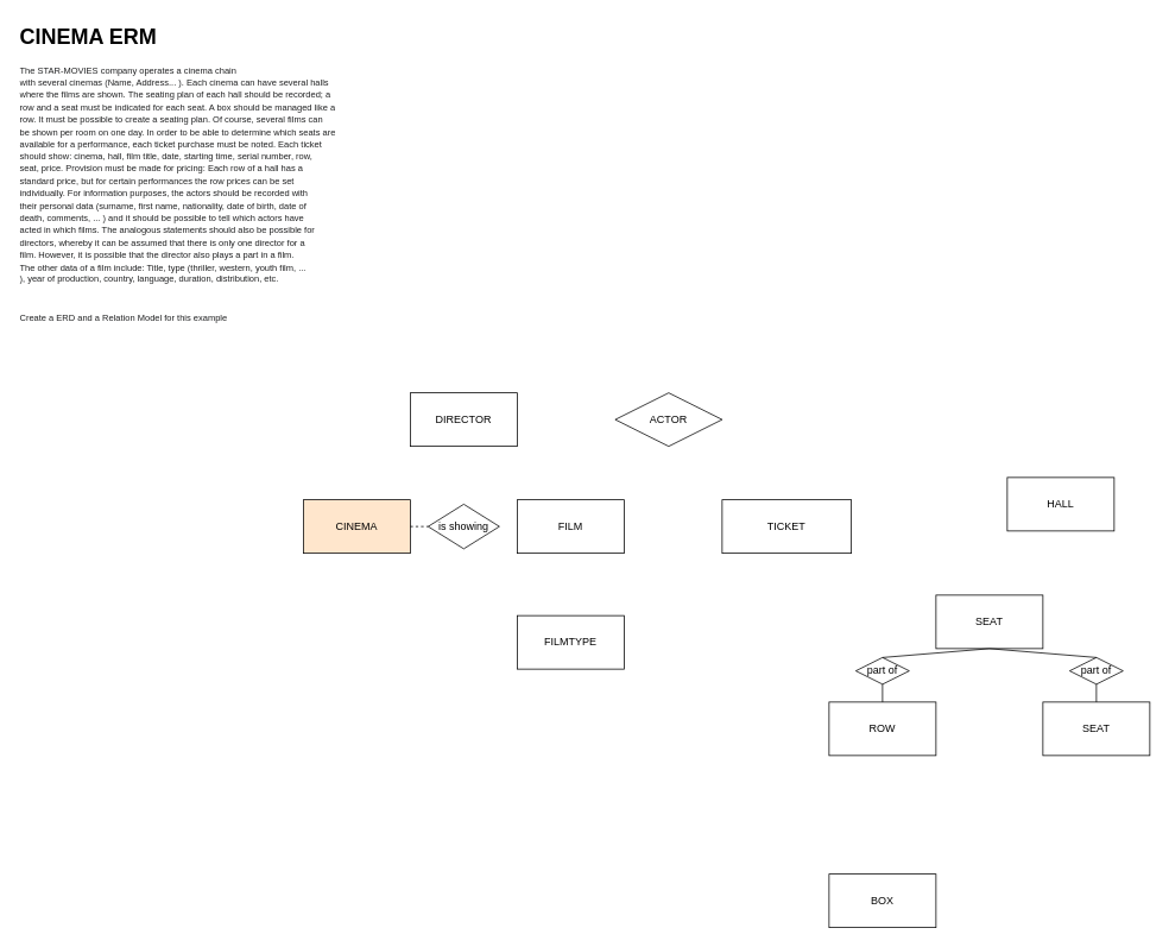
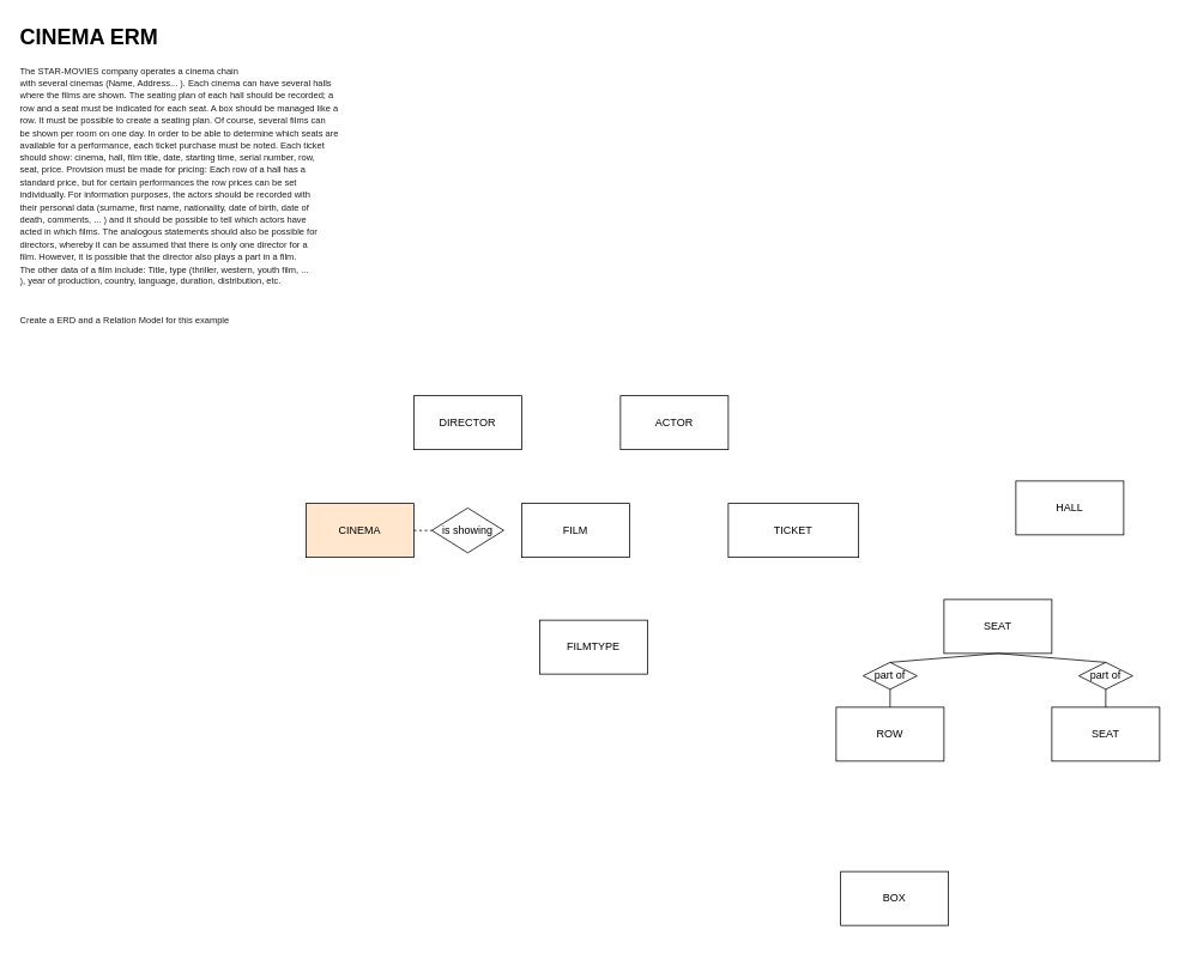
  <mxCell id="0" />
  <mxCell id="1" parent="0" />
  <mxCell id="2" value="&lt;h1 style=&quot;margin-top: 0px;&quot;&gt;CINEMA ERM&lt;/h1&gt;&lt;p style=&quot;margin-top:6.0pt;margin-right:0cm;margin-bottom:6.0pt;&lt;br/&gt;margin-left:0cm;text-align:justify;line-height:115%&quot; class=&quot;MsoNormal&quot;&gt;&lt;span style=&quot;line-height: 115%; font-family: Arial, sans-serif; color: rgb(32, 33, 34);&quot; lang=&quot;EN-US&quot;&gt;&lt;font style=&quot;font-size: 10px;&quot;&gt;The STAR-MOVIES company operates a cinema chain&lt;br&gt;with several cinemas (Name, Address... ). Each cinema can have several halls&lt;br&gt;where the films are shown. The seating plan of each hall should be recorded; a&lt;br&gt;row and a seat must be indicated for each seat. A box should be managed like a&lt;br&gt;row. It must be possible to create a seating plan. Of course, several films can&lt;br&gt;be shown per room on one day. In order to be able to determine which seats are&lt;br&gt;available for a performance, each ticket purchase must be noted. Each ticket&lt;br&gt;should show: cinema, hall, film title, date, starting time, serial number, row,&lt;br&gt;seat, price. Provision must be made for pricing: Each row of a hall has a&lt;br&gt;standard price, but for certain performances the row prices can be set&lt;br&gt;individually. For information purposes, the actors should be recorded with&lt;br&gt;their personal data (surname, first name, nationality, date of birth, date of&lt;br&gt;death, comments, ... ) and it should be possible to tell which actors have&lt;br&gt;acted in which films. The analogous statements should also be possible for&lt;br&gt;directors, whereby it can be assumed that there is only one director for a&lt;br&gt;film. However, it is possible that the director also plays a part in a film.&lt;br&gt;The other data of a film include: Title, type (thriller, western, youth film, ...&lt;br&gt;), year of production, country, language, duration, distribution, etc.&lt;/font&gt;&lt;/span&gt;&lt;/p&gt;&lt;p style=&quot;margin-top:6.0pt;margin-right:0cm;margin-bottom:6.0pt;&lt;br/&gt;margin-left:0cm;text-align:justify;line-height:115%&quot; class=&quot;MsoNormal&quot;&gt;&lt;span style=&quot;line-height: 115%; font-family: Arial, sans-serif; color: rgb(32, 33, 34);&quot; lang=&quot;EN-US&quot;&gt;&lt;font style=&quot;font-size: 10px;&quot;&gt;&lt;br&gt;&lt;/font&gt;&lt;/span&gt;&lt;/p&gt;&lt;p style=&quot;margin-top:6.0pt;margin-right:0cm;margin-bottom:6.0pt;&lt;br/&gt;margin-left:0cm;text-align:justify;line-height:115%&quot; class=&quot;MsoNormal&quot;&gt;&lt;span style=&quot;line-height: 115%; font-family: Arial, sans-serif; color: rgb(32, 33, 34);&quot; lang=&quot;EN-US&quot;&gt;&lt;font style=&quot;font-size: 10px;&quot;&gt;Create a ERD and a Relation Model for this example&lt;/font&gt;&lt;/span&gt;&lt;/p&gt;" style="text;html=1;whiteSpace=wrap;overflow=hidden;rounded=0;" vertex="1" parent="1"><mxGeometry width="360" height="350" as="geometry" x="20" y="20" /></mxCell>
  <mxCell id="3" value="CINEMA" style="rounded=0;whiteSpace=wrap;html=1;fillColor=#ffe6cc;" vertex="1" parent="1"><mxGeometry x="340" y="560" width="120" height="60" as="geometry" /></mxCell>
  <mxCell id="4" value="HALL" style="rounded=0;whiteSpace=wrap;html=1;" vertex="1" parent="1"><mxGeometry x="1130" y="535" width="120" height="60" as="geometry" /></mxCell>
  <mxCell id="5" value="SEAT" style="rounded=0;whiteSpace=wrap;html=1;" vertex="1" parent="1"><mxGeometry x="1050" y="667" width="120" height="60" as="geometry" /></mxCell>
  <mxCell id="6" value="ROW" style="rounded=0;whiteSpace=wrap;html=1;" vertex="1" parent="1"><mxGeometry x="930" y="787" width="120" height="60" as="geometry" /></mxCell>
  <mxCell id="7" value="SEAT" style="rounded=0;whiteSpace=wrap;html=1;" vertex="1" parent="1"><mxGeometry x="1170" y="787" width="120" height="60" as="geometry" /></mxCell>
  <mxCell id="8" value="part of" style="rhombus;whiteSpace=wrap;html=1;" vertex="1" parent="1"><mxGeometry x="960" y="737" width="60" height="30" as="geometry" /></mxCell>
  <mxCell id="9" value="part of" style="rhombus;whiteSpace=wrap;html=1;" vertex="1" parent="1"><mxGeometry x="1200" y="737" width="60" height="30" as="geometry" /></mxCell>
  <mxCell id="10" value="" style="endArrow=none;html=1;rounded=0;entryX=0.5;entryY=1;entryDx=0;entryDy=0;exitX=0.5;exitY=0;exitDx=0;exitDy=0;" edge="1" parent="1" source="6" target="8"><mxGeometry width="50" height="50" relative="1" as="geometry"><mxPoint x="1150" y="927" as="sourcePoint" /><mxPoint x="1200" y="877" as="targetPoint" /></mxGeometry></mxCell>
  <mxCell id="11" value="" style="endArrow=none;html=1;rounded=0;entryX=0.5;entryY=1;entryDx=0;entryDy=0;exitX=0.5;exitY=0;exitDx=0;exitDy=0;" edge="1" parent="1" source="7" target="9"><mxGeometry width="50" height="50" relative="1" as="geometry"><mxPoint x="1210" y="827" as="sourcePoint" /><mxPoint x="1260" y="777" as="targetPoint" /></mxGeometry></mxCell>
  <mxCell id="12" value="" style="endArrow=none;html=1;rounded=0;exitX=0.5;exitY=0;exitDx=0;exitDy=0;entryX=0.5;entryY=0;entryDx=0;entryDy=0;" edge="1" parent="1" source="8" target="9"><mxGeometry width="50" height="50" relative="1" as="geometry"><mxPoint x="1150" y="927" as="sourcePoint" /><mxPoint x="1200" y="877" as="targetPoint" /><Array as="points"><mxPoint x="1110" y="727" /></Array></mxGeometry></mxCell>
  <mxCell id="13" value="is showing" style="rhombus;whiteSpace=wrap;html=1;" vertex="1" parent="1"><mxGeometry x="480" y="565" width="80" height="50" as="geometry" /></mxCell>
  <mxCell id="14" value="" style="endArrow=none;html=1;rounded=0;exitX=1;exitY=0.5;exitDx=0;exitDy=0;entryX=0;entryY=0.5;entryDx=0;entryDy=0;dashed=1;" edge="1" parent="1" source="3" target="13"><mxGeometry width="50" height="50" relative="1" as="geometry"><mxPoint x="460" y="540" as="sourcePoint" /><mxPoint x="510" y="490" as="targetPoint" /></mxGeometry></mxCell>
- <mxCell id="15" value="BOX" style="rounded=0;whiteSpace=wrap;html=1;" vertex="1" parent="1"><mxGeometry x="930" y="980" width="120" height="60" as="geometry" /></mxCell>
+ <mxCell id="15" value="BOX" style="rounded=0;whiteSpace=wrap;html=1;" vertex="1" parent="1"><mxGeometry x="935" y="970" width="120" height="60" as="geometry" /></mxCell>
  <mxCell id="16" value="FILM" style="rounded=0;whiteSpace=wrap;html=1;" vertex="1" parent="1"><mxGeometry x="580" y="560" width="120" height="60" as="geometry" /></mxCell>
- <mxCell id="17" value="ACTOR" style="rhombus;whiteSpace=wrap;html=1;" vertex="1" parent="1"><mxGeometry x="690" y="440" width="120" height="60" as="geometry" /></mxCell>
+ <mxCell id="17" value="ACTOR" style="rounded=0;whiteSpace=wrap;html=1;" vertex="1" parent="1"><mxGeometry x="690" y="440" width="120" height="60" as="geometry" /></mxCell>
  <mxCell id="18" value="DIRECTOR" style="rounded=0;whiteSpace=wrap;html=1;" vertex="1" parent="1"><mxGeometry x="460" y="440" width="120" height="60" as="geometry" /></mxCell>
  <mxCell id="19" value="TICKET" style="whiteSpace=wrap;html=1;" vertex="1" parent="1"><mxGeometry x="810" y="560" width="145" height="60" as="geometry" /></mxCell>
- <mxCell id="20" value="FILMTYPE" style="whiteSpace=wrap;html=1;" vertex="1" parent="1"><mxGeometry x="580" y="690" width="120" height="60" as="geometry" /></mxCell>
+ <mxCell id="20" value="FILMTYPE" style="whiteSpace=wrap;html=1;" vertex="1" parent="1"><mxGeometry x="600" y="690" width="120" height="60" as="geometry" /></mxCell>
